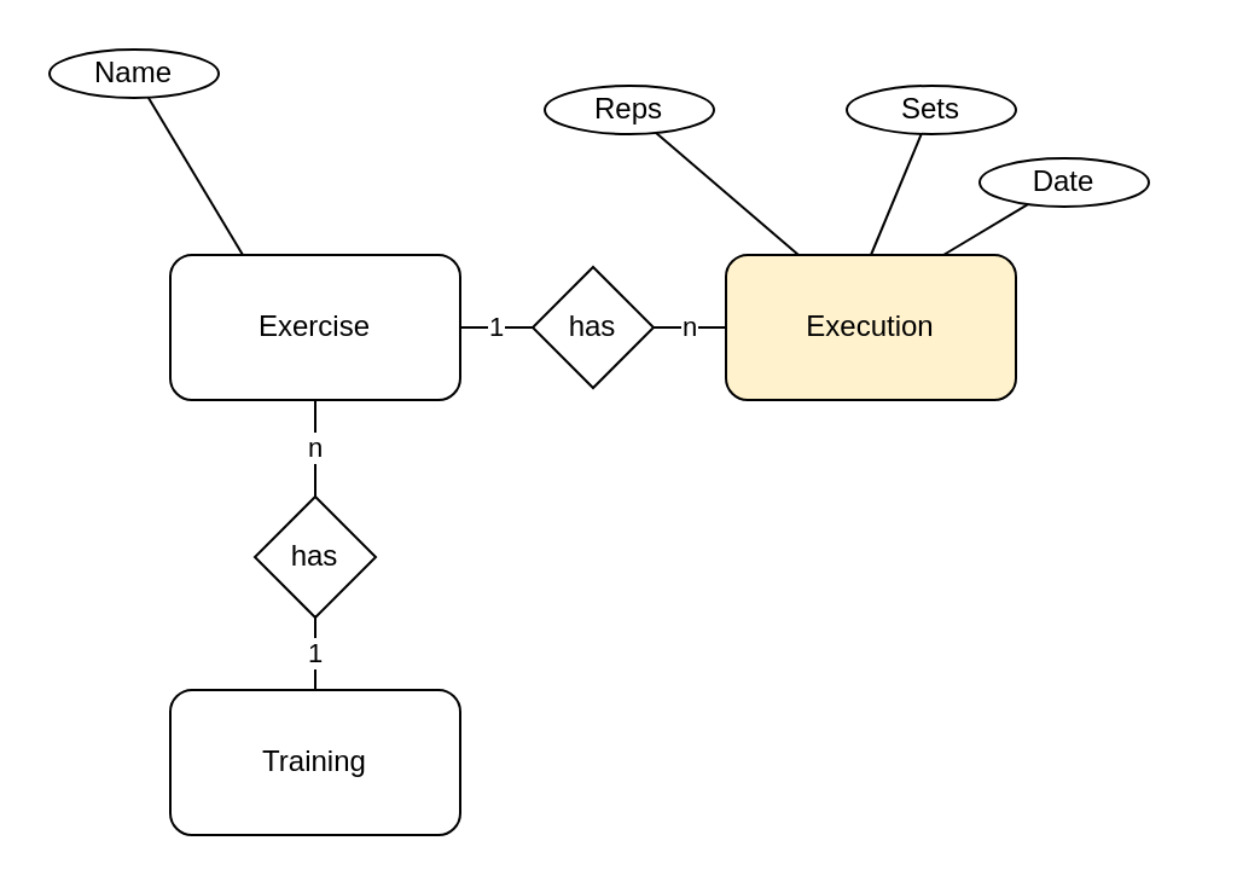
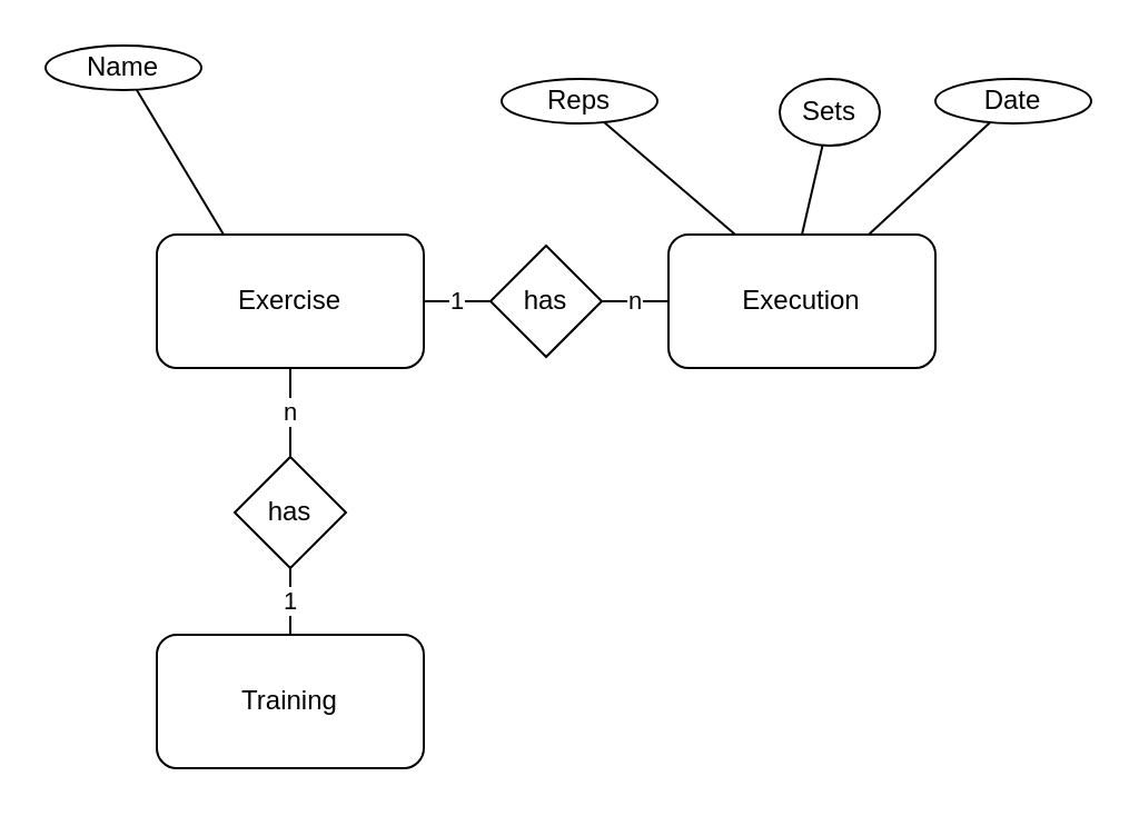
  <mxCell id="0" />
  <mxCell id="1" parent="0" />
  <mxCell id="2" value="Exercise" style="rounded=1;whiteSpace=wrap;html=1;" vertex="1" parent="1"><mxGeometry x="70" y="105" width="120" height="60" as="geometry" /></mxCell>
  <mxCell id="3" style="rounded=0;orthogonalLoop=1;jettySize=auto;html=1;entryX=0.25;entryY=0;entryDx=0;entryDy=0;endArrow=none;endFill=0;" edge="1" parent="1" source="4" target="9"><mxGeometry relative="1" as="geometry" /></mxCell>
  <mxCell id="4" value="Reps" style="ellipse;whiteSpace=wrap;html=1;" vertex="1" parent="1"><mxGeometry x="225" y="35" width="70" height="20" as="geometry" /></mxCell>
  <mxCell id="5" value="Training" style="rounded=1;whiteSpace=wrap;html=1;" vertex="1" parent="1"><mxGeometry x="70" y="285" width="120" height="60" as="geometry" /></mxCell>
  <mxCell id="6" value="n" style="edgeStyle=none;rounded=0;orthogonalLoop=1;jettySize=auto;html=1;entryX=0.5;entryY=1;entryDx=0;entryDy=0;endArrow=none;endFill=0;" edge="1" parent="1" source="8" target="2"><mxGeometry relative="1" as="geometry" /></mxCell>
  <mxCell id="7" value="1" style="edgeStyle=none;rounded=0;orthogonalLoop=1;jettySize=auto;html=1;entryX=0.5;entryY=0;entryDx=0;entryDy=0;endArrow=none;endFill=0;" edge="1" parent="1" source="8" target="5"><mxGeometry relative="1" as="geometry" /></mxCell>
  <mxCell id="8" value="has" style="rhombus;whiteSpace=wrap;html=1;" vertex="1" parent="1"><mxGeometry x="105" y="205" width="50" height="50" as="geometry" /></mxCell>
- <mxCell id="9" value="Execution" style="rounded=1;whiteSpace=wrap;html=1;fillColor=#fff2cc;" vertex="1" parent="1"><mxGeometry x="300" y="105" width="120" height="60" as="geometry" /></mxCell>
+ <mxCell id="9" value="Execution" style="rounded=1;whiteSpace=wrap;html=1;" vertex="1" parent="1"><mxGeometry x="300" y="105" width="120" height="60" as="geometry" /></mxCell>
  <mxCell id="10" style="edgeStyle=none;rounded=0;orthogonalLoop=1;jettySize=auto;html=1;entryX=0.5;entryY=0;entryDx=0;entryDy=0;endArrow=none;endFill=0;" edge="1" parent="1" source="11" target="9"><mxGeometry relative="1" as="geometry" /></mxCell>
- <mxCell id="11" value="Sets" style="ellipse;whiteSpace=wrap;html=1;" vertex="1" parent="1"><mxGeometry x="350" y="35" width="70" height="20" as="geometry" /></mxCell>
+ <mxCell id="11" value="Sets" style="ellipse;whiteSpace=wrap;html=1;" vertex="1" parent="1"><mxGeometry x="350" y="35" width="45" height="30" as="geometry" /></mxCell>
  <mxCell id="12" value="n" style="edgeStyle=none;rounded=0;orthogonalLoop=1;jettySize=auto;html=1;entryX=0;entryY=0.5;entryDx=0;entryDy=0;endArrow=none;endFill=0;" edge="1" parent="1" source="14" target="9"><mxGeometry relative="1" as="geometry" /></mxCell>
  <mxCell id="13" value="1" style="edgeStyle=none;rounded=0;orthogonalLoop=1;jettySize=auto;html=1;entryX=1;entryY=0.5;entryDx=0;entryDy=0;endArrow=none;endFill=0;" edge="1" parent="1" source="14" target="2"><mxGeometry relative="1" as="geometry" /></mxCell>
  <mxCell id="14" value="has" style="rhombus;whiteSpace=wrap;html=1;" vertex="1" parent="1"><mxGeometry x="220" y="110" width="50" height="50" as="geometry" /></mxCell>
  <mxCell id="15" style="edgeStyle=none;rounded=0;orthogonalLoop=1;jettySize=auto;html=1;entryX=0.75;entryY=0;entryDx=0;entryDy=0;endArrow=none;endFill=0;" edge="1" parent="1" source="16" target="9"><mxGeometry relative="1" as="geometry" /></mxCell>
- <mxCell id="16" value="Date" style="ellipse;whiteSpace=wrap;html=1;" vertex="1" parent="1"><mxGeometry x="405" y="65" width="70" height="20" as="geometry" /></mxCell>
+ <mxCell id="16" value="Date" style="ellipse;whiteSpace=wrap;html=1;" vertex="1" parent="1"><mxGeometry x="420" y="35" width="70" height="20" as="geometry" /></mxCell>
  <mxCell id="17" style="edgeStyle=none;rounded=0;orthogonalLoop=1;jettySize=auto;html=1;entryX=0.25;entryY=0;entryDx=0;entryDy=0;endArrow=none;endFill=0;" edge="1" parent="1" source="18" target="2"><mxGeometry relative="1" as="geometry" /></mxCell>
  <mxCell id="18" value="Name" style="ellipse;whiteSpace=wrap;html=1;" vertex="1" parent="1"><mxGeometry x="20" y="20" width="70" height="20" as="geometry" /></mxCell>
